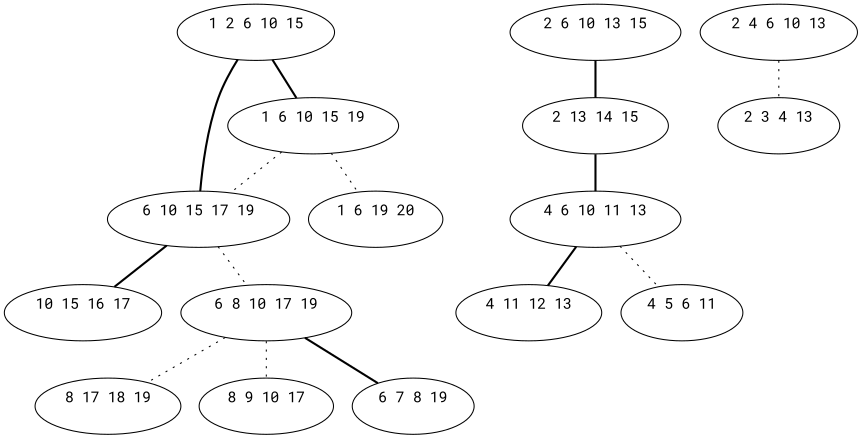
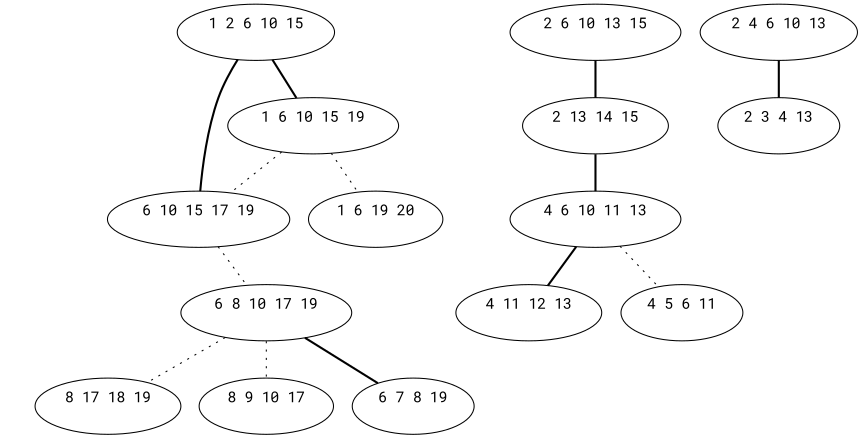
  graph {
    fontname="Roboto Mono"
    node [fontname="Roboto Mono"]
    edge [fontname="Roboto Mono" style=bold]
    n1 [label="1 2 6 10 15\n "]
    n2 [label="1 6 10 15 19\n "]
    n3 [label="6 10 15 17 19\n "]
    n4 [label="1 6 19 20\n "]
    n5 [label="2 6 10 13 15\n "]
    n6 [label="2 13 14 15\n "]
-   n7 [label="10 15 16 17\n "]
    n8 [label="6 8 10 17 19\n "]
    n9 [label="8 17 18 19\n "]
    n10 [label="8 9 10 17\n "]
    n11 [label="6 7 8 19\n "]
    n12 [label="4 6 10 11 13\n "]
    n13 [label="2 4 6 10 13\n "]
    n14 [label="2 3 4 13\n "]
    n15 [label="4 11 12 13\n "]
    n16 [label="4 5 6 11\n "]
    n1 -- n2
    n1 -- n3
    n2 -- n3 [style=dotted]
    n2 -- n4 [style=dotted]
-   n3 -- n7
    n3 -- n8 [style=dotted]
    n5 -- n6
    n6 -- n12
    n8 -- n9 [style=dotted]
    n8 -- n10 [style=dotted]
    n8 -- n11
    n12 -- n15
    n12 -- n16 [style=dotted]
-   n13 -- n14 [style=dotted]
+   n13 -- n14
  }
